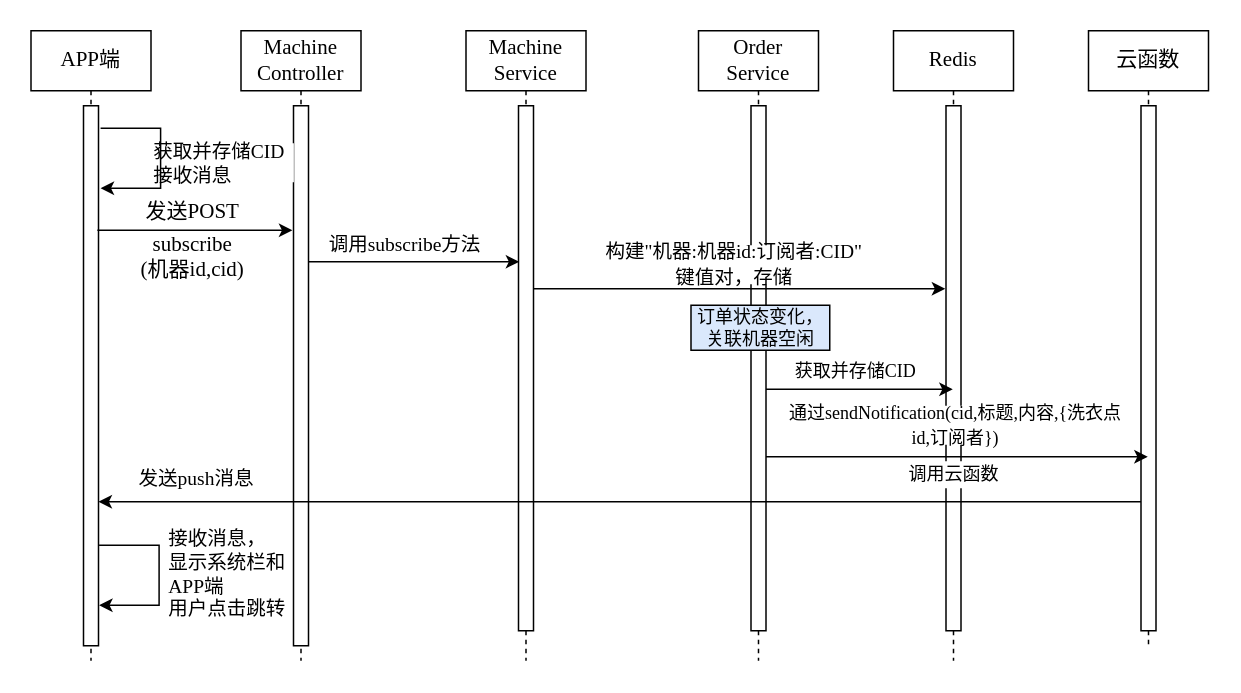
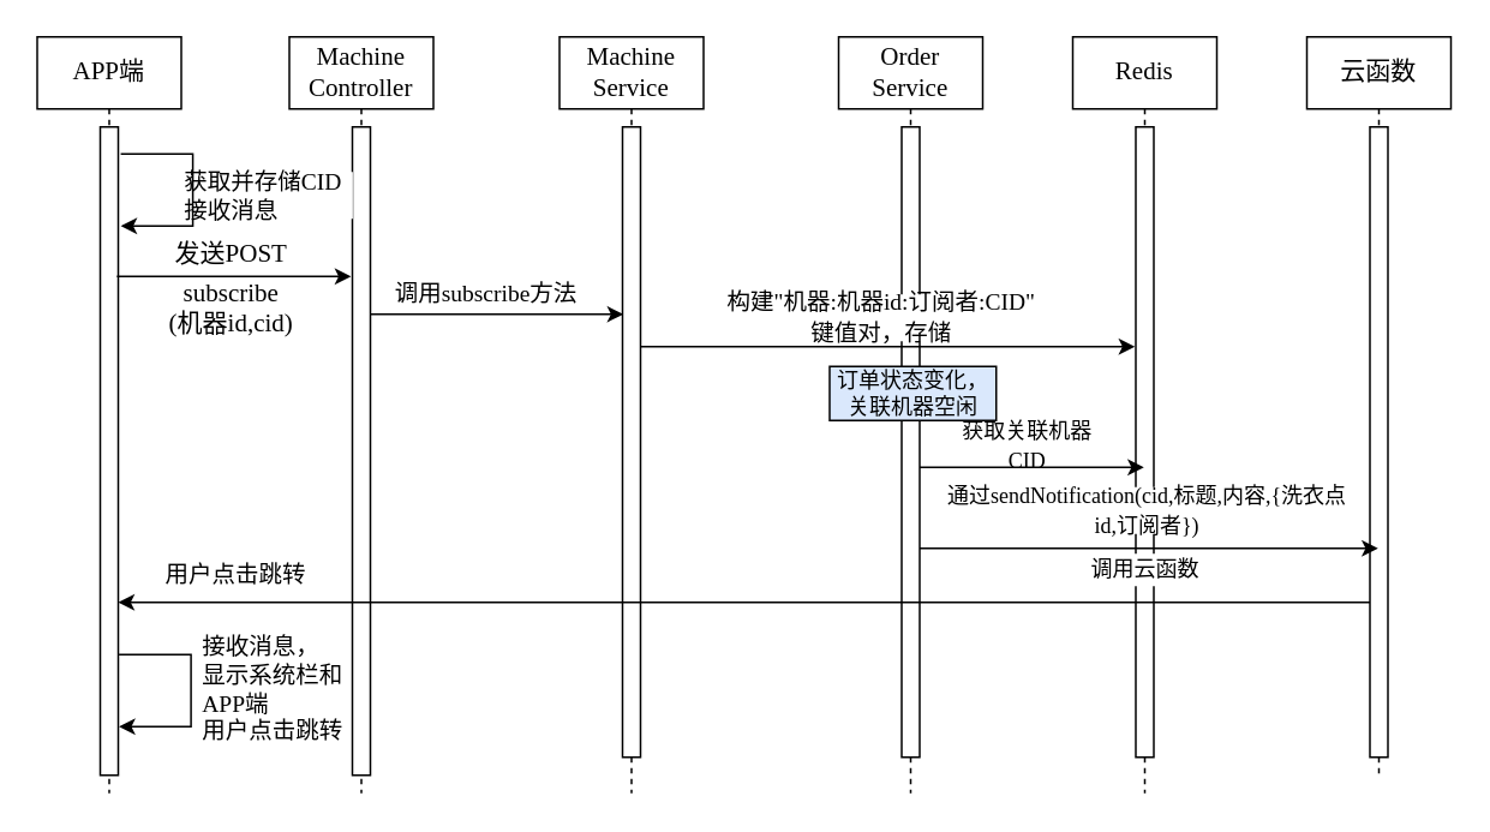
  <mxCell id="0" />
  <mxCell id="1" parent="0" />
  <mxCell id="2" value="APP端" style="shape=umlLifeline;perimeter=lifelinePerimeter;whiteSpace=wrap;html=1;container=1;dropTarget=0;collapsible=0;recursiveResize=0;outlineConnect=0;portConstraint=eastwest;newEdgeStyle={&quot;curved&quot;:0,&quot;rounded&quot;:0};fontFamily=宋体;fontSize=14;" parent="1" vertex="1"><mxGeometry x="20" y="20" width="80" height="420" as="geometry" /></mxCell>
  <mxCell id="3" value="" style="html=1;points=[[0,0,0,0,5],[0,1,0,0,-5],[1,0,0,0,5],[1,1,0,0,-5]];perimeter=orthogonalPerimeter;outlineConnect=0;targetShapes=umlLifeline;portConstraint=eastwest;newEdgeStyle={&quot;curved&quot;:0,&quot;rounded&quot;:0};fontFamily=宋体;fontSize=14;" parent="2" vertex="1"><mxGeometry x="35" y="50" width="10" height="360" as="geometry" /></mxCell>
  <mxCell id="4" value="Machine&lt;div&gt;Controller&lt;/div&gt;" style="shape=umlLifeline;perimeter=lifelinePerimeter;whiteSpace=wrap;html=1;container=1;dropTarget=0;collapsible=0;recursiveResize=0;outlineConnect=0;portConstraint=eastwest;newEdgeStyle={&quot;curved&quot;:0,&quot;rounded&quot;:0};fontFamily=宋体;fontSize=14;" parent="1" vertex="1"><mxGeometry x="160" y="20" width="80" height="420" as="geometry" /></mxCell>
  <mxCell id="5" value="" style="html=1;points=[[0,0,0,0,5],[0,1,0,0,-5],[1,0,0,0,5],[1,1,0,0,-5]];perimeter=orthogonalPerimeter;outlineConnect=0;targetShapes=umlLifeline;portConstraint=eastwest;newEdgeStyle={&quot;curved&quot;:0,&quot;rounded&quot;:0};fontFamily=宋体;fontSize=14;" parent="4" vertex="1"><mxGeometry x="35" y="50" width="10" height="360" as="geometry" /></mxCell>
  <mxCell id="6" value="Machine&lt;div&gt;Service&lt;/div&gt;" style="shape=umlLifeline;perimeter=lifelinePerimeter;whiteSpace=wrap;html=1;container=1;dropTarget=0;collapsible=0;recursiveResize=0;outlineConnect=0;portConstraint=eastwest;newEdgeStyle={&quot;curved&quot;:0,&quot;rounded&quot;:0};fontFamily=宋体;fontSize=14;" parent="1" vertex="1"><mxGeometry x="310" y="20" width="80" height="420" as="geometry" /></mxCell>
  <mxCell id="7" value="" style="html=1;points=[[0,0,0,0,5],[0,1,0,0,-5],[1,0,0,0,5],[1,1,0,0,-5]];perimeter=orthogonalPerimeter;outlineConnect=0;targetShapes=umlLifeline;portConstraint=eastwest;newEdgeStyle={&quot;curved&quot;:0,&quot;rounded&quot;:0};fontFamily=宋体;fontSize=14;" parent="6" vertex="1"><mxGeometry x="35" y="50" width="10" height="350" as="geometry" /></mxCell>
  <mxCell id="8" value="Order&lt;div&gt;Service&lt;/div&gt;" style="shape=umlLifeline;perimeter=lifelinePerimeter;whiteSpace=wrap;html=1;container=1;dropTarget=0;collapsible=0;recursiveResize=0;outlineConnect=0;portConstraint=eastwest;newEdgeStyle={&quot;curved&quot;:0,&quot;rounded&quot;:0};fontFamily=宋体;fontSize=14;" parent="1" vertex="1"><mxGeometry x="465" y="20" width="80" height="420" as="geometry" /></mxCell>
  <mxCell id="9" value="" style="html=1;points=[[0,0,0,0,5],[0,1,0,0,-5],[1,0,0,0,5],[1,1,0,0,-5]];perimeter=orthogonalPerimeter;outlineConnect=0;targetShapes=umlLifeline;portConstraint=eastwest;newEdgeStyle={&quot;curved&quot;:0,&quot;rounded&quot;:0};fontFamily=宋体;fontSize=14;" parent="8" vertex="1"><mxGeometry x="35" y="50" width="10" height="350" as="geometry" /></mxCell>
  <mxCell id="10" value="Redis" style="shape=umlLifeline;perimeter=lifelinePerimeter;whiteSpace=wrap;html=1;container=1;dropTarget=0;collapsible=0;recursiveResize=0;outlineConnect=0;portConstraint=eastwest;newEdgeStyle={&quot;curved&quot;:0,&quot;rounded&quot;:0};fontFamily=宋体;fontSize=14;" parent="1" vertex="1"><mxGeometry x="595" y="20" width="80" height="420" as="geometry" /></mxCell>
  <mxCell id="11" value="" style="html=1;points=[[0,0,0,0,5],[0,1,0,0,-5],[1,0,0,0,5],[1,1,0,0,-5]];perimeter=orthogonalPerimeter;outlineConnect=0;targetShapes=umlLifeline;portConstraint=eastwest;newEdgeStyle={&quot;curved&quot;:0,&quot;rounded&quot;:0};fontFamily=宋体;fontSize=14;" parent="10" vertex="1"><mxGeometry x="35" y="50" width="10" height="350" as="geometry" /></mxCell>
  <mxCell id="12" value="云函数" style="shape=umlLifeline;perimeter=lifelinePerimeter;whiteSpace=wrap;html=1;container=1;dropTarget=0;collapsible=0;recursiveResize=0;outlineConnect=0;portConstraint=eastwest;newEdgeStyle={&quot;curved&quot;:0,&quot;rounded&quot;:0};fontFamily=宋体;fontSize=14;" parent="1" vertex="1"><mxGeometry x="725" y="20" width="80" height="410" as="geometry" /></mxCell>
  <mxCell id="13" value="" style="html=1;points=[[0,0,0,0,5],[0,1,0,0,-5],[1,0,0,0,5],[1,1,0,0,-5]];perimeter=orthogonalPerimeter;outlineConnect=0;targetShapes=umlLifeline;portConstraint=eastwest;newEdgeStyle={&quot;curved&quot;:0,&quot;rounded&quot;:0};fontFamily=宋体;fontSize=14;" parent="12" vertex="1"><mxGeometry x="35" y="50" width="10" height="350" as="geometry" /></mxCell>
  <mxCell id="14" value="" style="group" parent="1" vertex="1" connectable="0"><mxGeometry x="64.25" y="121" width="125.75" height="55" as="geometry" /></mxCell>
  <mxCell id="15" value="" style="endArrow=classic;html=1;rounded=0;fontSize=14;fontFamily=宋体;" parent="14" edge="1"><mxGeometry width="50" height="50" relative="1" as="geometry"><mxPoint y="32" as="sourcePoint" /><mxPoint x="130" y="32" as="targetPoint" /></mxGeometry></mxCell>
  <mxCell id="16" value="发送POST" style="text;html=1;align=center;verticalAlign=middle;whiteSpace=wrap;rounded=0;fontSize=14;fontFamily=宋体;" parent="14" vertex="1"><mxGeometry x="14.544" y="7" width="98.452" height="26" as="geometry" /></mxCell>
  <mxCell id="17" value="&lt;span style=&quot;background-color: transparent; color: light-dark(rgb(0, 0, 0), rgb(255, 255, 255));&quot;&gt;subscribe&lt;/span&gt;&lt;div&gt;(机器id,cid)&lt;/div&gt;" style="text;html=1;align=center;verticalAlign=middle;whiteSpace=wrap;rounded=0;fontSize=14;fontFamily=宋体;" parent="14" vertex="1"><mxGeometry x="14.544" y="37" width="98.452" height="26" as="geometry" /></mxCell>
- <mxCell id="18" value="&lt;font style=&quot;font-size: 12px;&quot;&gt;获取并存储CID&lt;/font&gt;" style="text;html=1;align=center;verticalAlign=middle;whiteSpace=wrap;rounded=0;fontSize=14;fontFamily=宋体;spacing=0;" parent="1" vertex="1"><mxGeometry x="525" y="234" width="90" height="26" as="geometry" /></mxCell>
+ <mxCell id="18" value="&lt;font style=&quot;font-size: 12px;&quot;&gt;获取关联机器CID&lt;/font&gt;" style="text;html=1;align=center;verticalAlign=middle;whiteSpace=wrap;rounded=0;fontSize=14;fontFamily=宋体;spacing=0;" parent="1" vertex="1"><mxGeometry x="525" y="234" width="90" height="26" as="geometry" /></mxCell>
  <mxCell id="19" value="" style="endArrow=classic;html=1;rounded=0;fontSize=14;fontFamily=宋体;startArrow=none;startFill=0;endFill=1;" parent="1" edge="1"><mxGeometry width="50" height="50" relative="1" as="geometry"><mxPoint x="205" y="174" as="sourcePoint" /><mxPoint x="345.5" y="174" as="targetPoint" /></mxGeometry></mxCell>
  <mxCell id="20" value="&lt;font style=&quot;font-size: 13px;&quot;&gt;调用subscribe方法&lt;/font&gt;" style="text;html=1;align=center;verticalAlign=middle;whiteSpace=wrap;rounded=0;fontSize=14;fontFamily=宋体;" parent="1" vertex="1"><mxGeometry x="210" y="150" width="118.75" height="26" as="geometry" /></mxCell>
  <mxCell id="21" value="&lt;font&gt;获取并存储CID&lt;/font&gt;&lt;div&gt;&lt;font&gt;接收消息&lt;/font&gt;&lt;/div&gt;" style="text;html=1;align=left;verticalAlign=middle;whiteSpace=wrap;rounded=0;fontSize=13;fontFamily=宋体;fillColor=default;" parent="1" vertex="1"><mxGeometry x="100" y="95" width="95.25" height="26" as="geometry" /></mxCell>
  <mxCell id="22" value="" style="endArrow=classic;html=1;rounded=0;" parent="1" edge="1"><mxGeometry width="50" height="50" relative="1" as="geometry"><mxPoint x="66.4" y="85" as="sourcePoint" /><mxPoint x="66.4" y="125" as="targetPoint" /><Array as="points"><mxPoint x="106.4" y="85" /><mxPoint x="106.4" y="125" /><mxPoint x="86.4" y="125" /></Array></mxGeometry></mxCell>
  <mxCell id="23" value="" style="endArrow=classic;html=1;rounded=0;" parent="1" edge="1"><mxGeometry width="50" height="50" relative="1" as="geometry"><mxPoint x="355" y="192" as="sourcePoint" /><mxPoint x="629.5" y="192" as="targetPoint" /></mxGeometry></mxCell>
  <mxCell id="24" value="&lt;font style=&quot;font-size: 13px;&quot;&gt;构建&quot;机器:机器id:订阅者:CID&quot;&lt;/font&gt;&lt;div&gt;&lt;font style=&quot;font-size: 13px;&quot;&gt;键值对，存储&lt;/font&gt;&lt;/div&gt;" style="text;html=1;align=center;verticalAlign=middle;whiteSpace=wrap;rounded=0;fontSize=14;fontFamily=宋体;fillColor=default;" parent="1" vertex="1"><mxGeometry x="374" y="163" width="230" height="26" as="geometry" /></mxCell>
  <mxCell id="25" value="订单状态变化，&lt;div&gt;关联机器空闲&lt;/div&gt;" style="rounded=0;whiteSpace=wrap;html=1;fontFamily=宋体;fillColor=#dae8fc;" parent="1" vertex="1"><mxGeometry x="460" y="203" width="92.5" height="30" as="geometry" /></mxCell>
  <mxCell id="26" value="" style="endArrow=classic;html=1;rounded=0;" parent="1" edge="1"><mxGeometry width="50" height="50" relative="1" as="geometry"><mxPoint x="510" y="259" as="sourcePoint" /><mxPoint x="634.5" y="259" as="targetPoint" /></mxGeometry></mxCell>
  <mxCell id="27" value="" style="endArrow=classic;html=1;rounded=0;" parent="1" edge="1"><mxGeometry width="50" height="50" relative="1" as="geometry"><mxPoint x="510" y="304" as="sourcePoint" /><mxPoint x="764.5" y="304" as="targetPoint" /></mxGeometry></mxCell>
  <mxCell id="28" value="&lt;font style=&quot;font-size: 12px;&quot;&gt;通过sendNotification(cid,标题,内容,{洗衣点id,订阅者})&lt;/font&gt;" style="text;html=1;align=center;verticalAlign=middle;whiteSpace=wrap;rounded=0;fontSize=14;fontFamily=宋体;spacing=0;fillColor=default;" parent="1" vertex="1"><mxGeometry x="524" y="270" width="225" height="26" as="geometry" /></mxCell>
  <mxCell id="29" value="&lt;font style=&quot;font-size: 12px;&quot;&gt;调用云函数&lt;/font&gt;" style="text;html=1;align=center;verticalAlign=middle;whiteSpace=wrap;rounded=0;fontSize=14;fontFamily=宋体;spacing=0;fillColor=default;" parent="1" vertex="1"><mxGeometry x="597.5" y="307" width="75" height="18" as="geometry" /></mxCell>
  <mxCell id="30" value="" style="endArrow=classic;html=1;rounded=0;" parent="1" edge="1"><mxGeometry width="50" height="50" relative="1" as="geometry"><mxPoint x="760" y="334" as="sourcePoint" /><mxPoint x="65" y="334" as="targetPoint" /></mxGeometry></mxCell>
- <mxCell id="31" value="&lt;font style=&quot;font-size: 13px;&quot;&gt;发送push消息&lt;/font&gt;" style="text;html=1;align=center;verticalAlign=middle;whiteSpace=wrap;rounded=0;fontSize=14;fontFamily=宋体;" parent="1" vertex="1"><mxGeometry x="71.25" y="306" width="118.75" height="26" as="geometry" /></mxCell>
+ <mxCell id="31" value="&lt;font style=&quot;font-size: 13px;&quot;&gt;用户点击跳转&lt;/font&gt;" style="text;html=1;align=center;verticalAlign=middle;whiteSpace=wrap;rounded=0;fontSize=14;fontFamily=宋体;" parent="1" vertex="1"><mxGeometry x="71.25" y="306" width="118.75" height="26" as="geometry" /></mxCell>
  <mxCell id="32" value="" style="endArrow=classic;html=1;rounded=0;" parent="1" edge="1"><mxGeometry width="50" height="50" relative="1" as="geometry"><mxPoint x="65.4" y="363" as="sourcePoint" /><mxPoint x="65.4" y="403" as="targetPoint" /><Array as="points"><mxPoint x="105.4" y="363" /><mxPoint x="105.4" y="403" /><mxPoint x="85.4" y="403" /></Array></mxGeometry></mxCell>
  <mxCell id="33" value="接收消息，&lt;div&gt;显示系统栏和&lt;/div&gt;&lt;div&gt;APP端&lt;/div&gt;&lt;div&gt;用户点击跳转&lt;/div&gt;" style="text;html=1;align=left;verticalAlign=middle;whiteSpace=wrap;rounded=0;fontSize=13;fontFamily=宋体;fillColor=default;" parent="1" vertex="1"><mxGeometry x="110" y="369" width="80" height="26" as="geometry" /></mxCell>
